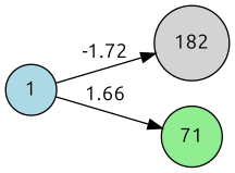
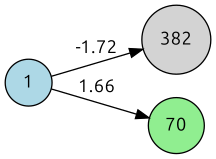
  digraph {
    fontname=Ubuntu
    rankdir=LR
    node [fontname=Ubuntu shape=circle style=filled]
    edge [fontname=Ubuntu]
-   n1 [fillcolor=lightgray label=182]
+   n1 [fillcolor=lightgray label=382]
    n2 [fillcolor=lightblue label=1]
-   n3 [fillcolor=lightgreen label=71]
+   n3 [fillcolor=lightgreen label=70]
    n2 -> n1 [label=-1.72]
    n2 -> n3 [label=1.66]
  }
